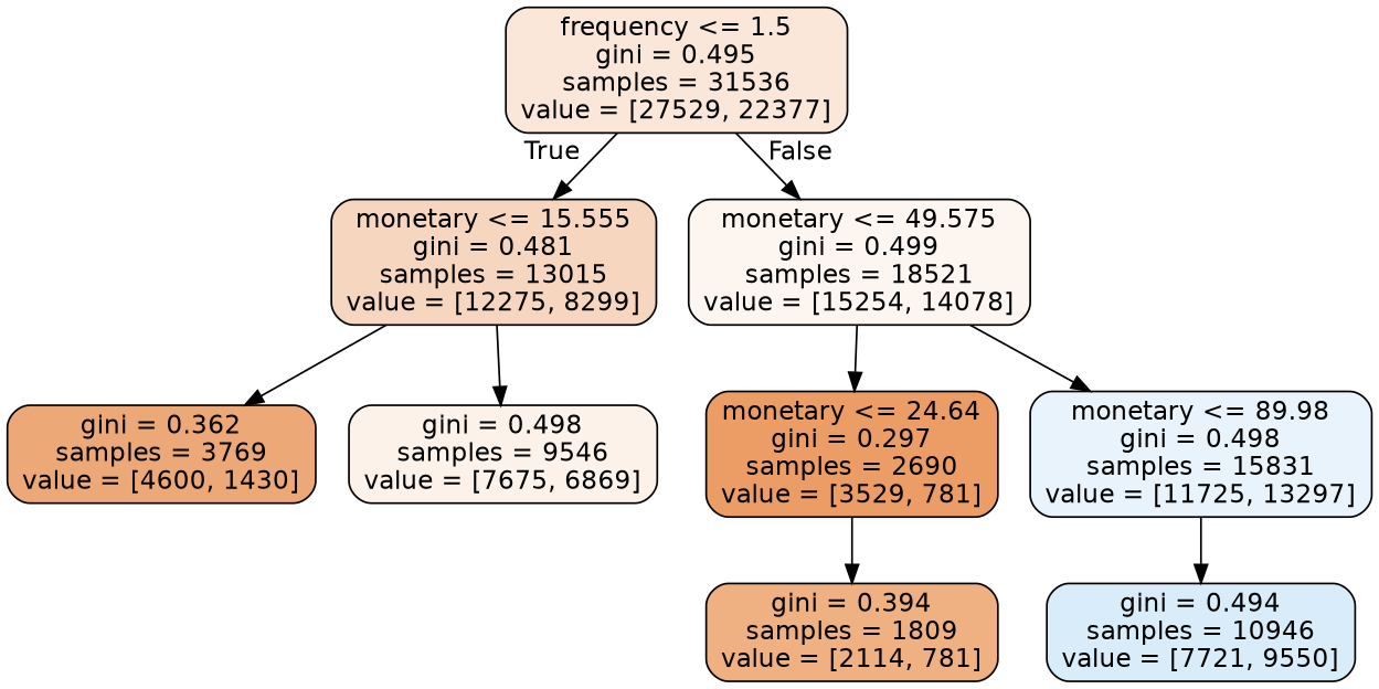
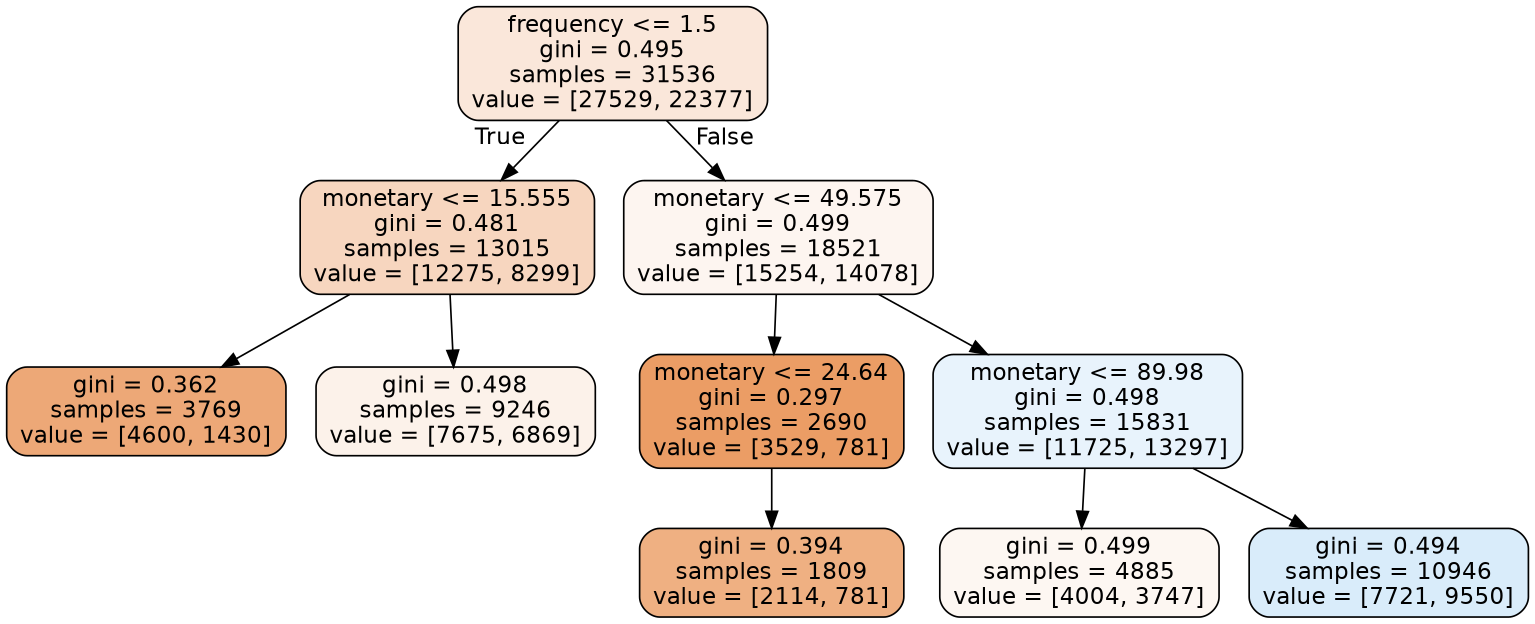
  digraph {
    node [color=black fontname=helvetica shape=box style="filled, rounded"]
    edge [fontname=helvetica]
    n1 [fillcolor="#fae7da" label="frequency <= 1.5\ngini = 0.495\nsamples = 31536\nvalue = [27529, 22377]"]
    n2 [fillcolor="#f7d6bf" label="monetary <= 15.555\ngini = 0.481\nsamples = 13015\nvalue = [12275, 8299]"]
    n3 [fillcolor="#fdf5f0" label="monetary <= 49.575\ngini = 0.499\nsamples = 18521\nvalue = [15254, 14078]"]
    n4 [fillcolor="#eda877" label="gini = 0.362\nsamples = 3769\nvalue = [4600, 1430]"]
-   n5 [fillcolor="#fcf2ea" label="gini = 0.498\nsamples = 9546\nvalue = [7675, 6869]"]
+   n5 [fillcolor="#fcf2ea" label="gini = 0.498\nsamples = 9246\nvalue = [7675, 6869]"]
    n6 [fillcolor="#eb9d65" label="monetary <= 24.64\ngini = 0.297\nsamples = 2690\nvalue = [3529, 781]"]
    n7 [fillcolor="#e8f3fc" label="monetary <= 89.98\ngini = 0.498\nsamples = 15831\nvalue = [11725, 13297]"]
    n8 [fillcolor="#efb082" label="gini = 0.394\nsamples = 1809\nvalue = [2114, 781]"]
+   n9 [fillcolor="#fdf7f2" label="gini = 0.499\nsamples = 4885\nvalue = [4004, 3747]"]
    n10 [fillcolor="#d9ecfa" label="gini = 0.494\nsamples = 10946\nvalue = [7721, 9550]"]
    n1 -> n2 [headlabel=True labelangle=45 labeldistance=2.5]
    n1 -> n3 [headlabel=False labelangle=-45 labeldistance=2.5]
    n2 -> n4
    n2 -> n5
    n3 -> n6
    n3 -> n7
    n6 -> n8
+   n7 -> n9
    n7 -> n10
  }
